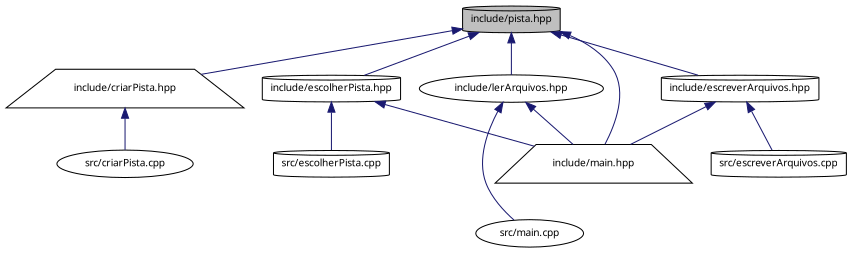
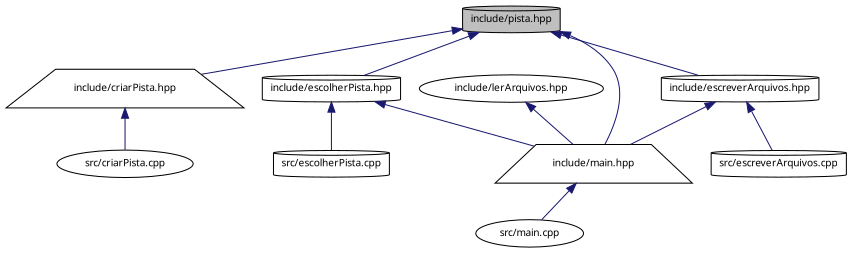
  digraph {
    fontname="Noto Sans"
    node [color=black fillcolor=white fontname="Noto Sans" fontsize=10 shape=cylinder style=filled]
    edge [color=midnightblue dir=back fontname="Noto Sans" fontsize=10 labelfontname=Helvetica labelfontsize=10 style=solid]
    n1 [fillcolor=grey75 fontcolor=black height=0.2 label="include/pista.hpp" width=0.4]
    n2 [height=0.2 label="include/criarPista.hpp" shape=trapezium width=0.4]
    n3 [height=0.2 label="include/main.hpp" shape=trapezium width=0.4]
    n4 [height=0.2 label="include/escolherPista.hpp" width=0.4]
    n5 [height=0.2 label="include/escreverArquivos.hpp" width=0.4]
    n6 [height=0.2 label="include/lerArquivos.hpp" shape=ellipse width=0.4]
    n7 [height=0.2 label="src/criarPista.cpp" shape=ellipse width=0.4]
    n8 [height=0.2 label="src/main.cpp" shape=ellipse width=0.4]
    n9 [height=0.2 label="src/escolherPista.cpp" width=0.4]
    n10 [height=0.2 label="src/escreverArquivos.cpp" width=0.4]
    n1 -> n2
    n1 -> n3
    n1 -> n4
    n1 -> n5
-   n1 -> n6
    n2 -> n7
-   n6 -> n8
+   n3 -> n8
    n4 -> n3
    n4 -> n9
    n5 -> n3
    n5 -> n10
    n6 -> n3
  }
